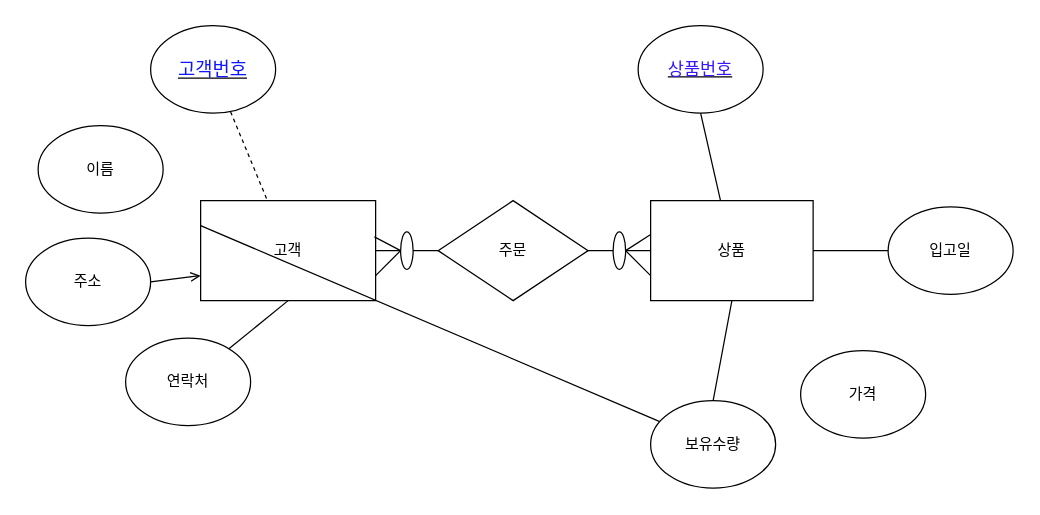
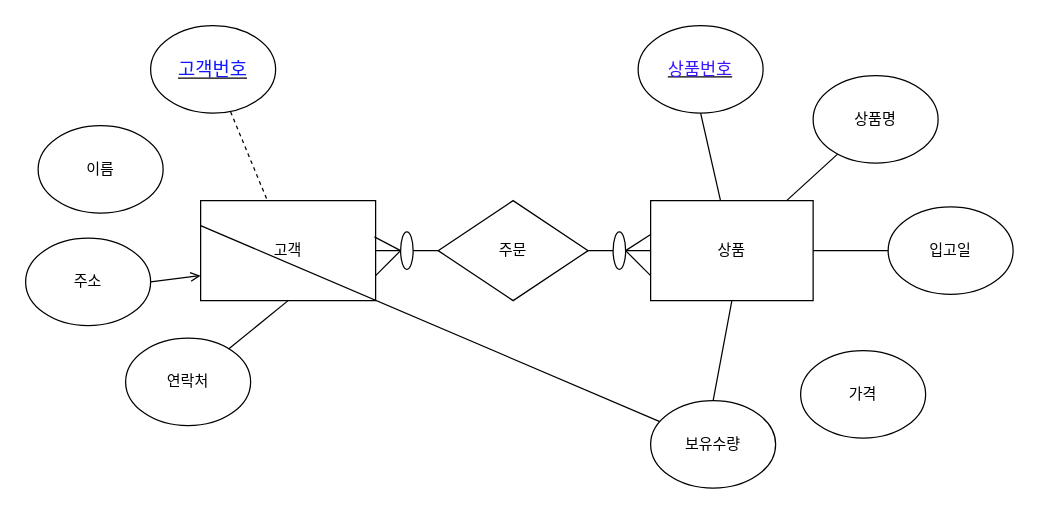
  <mxCell id="0" />
  <mxCell id="1" parent="0" />
  <mxCell id="2" value="고객" style="rounded=0;whiteSpace=wrap;html=1;" vertex="1" parent="1"><mxGeometry x="160" y="160" width="140" height="80" as="geometry" /></mxCell>
  <mxCell id="3" value="상품" style="rounded=0;whiteSpace=wrap;html=1;" vertex="1" parent="1"><mxGeometry x="520" y="160" width="130" height="80" as="geometry" /></mxCell>
  <mxCell id="4" value="&lt;u&gt;&lt;font color=&quot;#0f17ff&quot; style=&quot;font-size: 15px&quot;&gt;고객번호&lt;/font&gt;&lt;/u&gt;" style="ellipse;whiteSpace=wrap;html=1;" vertex="1" parent="1"><mxGeometry x="120" y="20" width="100" height="70" as="geometry" /></mxCell>
  <mxCell id="5" value="이름" style="ellipse;whiteSpace=wrap;html=1;" vertex="1" parent="1"><mxGeometry x="30" y="100" width="100" height="70" as="geometry" /></mxCell>
  <mxCell id="6" value="주소" style="ellipse;whiteSpace=wrap;html=1;" vertex="1" parent="1"><mxGeometry y="190" width="100" height="70" as="geometry" x="20" /></mxCell>
  <mxCell id="7" value="연락처" style="ellipse;whiteSpace=wrap;html=1;" vertex="1" parent="1"><mxGeometry x="100" y="270" width="100" height="70" as="geometry" /></mxCell>
  <mxCell id="8" value="" style="endArrow=none;html=1;exitX=0.64;exitY=0.986;exitDx=0;exitDy=0;exitPerimeter=0;dashed=1;" edge="1" parent="1" source="4" target="2"><mxGeometry width="50" height="50" relative="1" as="geometry"><mxPoint x="370" y="240" as="sourcePoint" /><mxPoint x="420" y="190" as="targetPoint" /></mxGeometry></mxCell>
  <mxCell id="9" value="" style="endArrow=none;html=1;exitX=0;exitY=0.25;exitDx=0;exitDy=0;" edge="1" parent="1" source="2" target="16"><mxGeometry width="50" height="50" relative="1" as="geometry"><mxPoint x="370" y="240" as="sourcePoint" /><mxPoint x="420" y="190" as="targetPoint" /></mxGeometry></mxCell>
  <mxCell id="10" value="" style="endArrow=open;html=1;exitX=1;exitY=0.5;exitDx=0;exitDy=0;entryX=0;entryY=0.75;entryDx=0;entryDy=0;" edge="1" parent="1" source="6" target="2"><mxGeometry width="50" height="50" relative="1" as="geometry"><mxPoint x="370" y="240" as="sourcePoint" /><mxPoint x="420" y="190" as="targetPoint" /></mxGeometry></mxCell>
  <mxCell id="11" value="" style="endArrow=none;html=1;entryX=0.5;entryY=1;entryDx=0;entryDy=0;" edge="1" parent="1" source="7" target="2"><mxGeometry width="50" height="50" relative="1" as="geometry"><mxPoint x="370" y="240" as="sourcePoint" /><mxPoint x="420" y="190" as="targetPoint" /></mxGeometry></mxCell>
  <mxCell id="12" value="&lt;u&gt;&lt;font color=&quot;#3617ff&quot; style=&quot;font-size: 14px&quot;&gt;상품번호&lt;/font&gt;&lt;/u&gt;" style="ellipse;whiteSpace=wrap;html=1;" vertex="1" parent="1"><mxGeometry x="510" y="20" width="100" height="70" as="geometry" /></mxCell>
+ <mxCell id="13" value="상품명" style="ellipse;whiteSpace=wrap;html=1;" vertex="1" parent="1"><mxGeometry x="650" y="60" width="100" height="70" as="geometry" /></mxCell>
  <mxCell id="14" value="입고일" style="ellipse;whiteSpace=wrap;html=1;" vertex="1" parent="1"><mxGeometry x="710" y="165" width="100" height="70" as="geometry" /></mxCell>
  <mxCell id="15" value="가격" style="ellipse;whiteSpace=wrap;html=1;" vertex="1" parent="1"><mxGeometry x="640" y="280" width="100" height="70" as="geometry" /></mxCell>
  <mxCell id="16" value="보유수량" style="ellipse;whiteSpace=wrap;html=1;" vertex="1" parent="1"><mxGeometry x="520" y="320" width="100" height="70" as="geometry" /></mxCell>
  <mxCell id="17" value="" style="endArrow=none;html=1;entryX=0.5;entryY=1;entryDx=0;entryDy=0;" edge="1" parent="1" source="3" target="12"><mxGeometry width="50" height="50" relative="1" as="geometry"><mxPoint x="410" y="240" as="sourcePoint" /><mxPoint x="460" y="190" as="targetPoint" /></mxGeometry></mxCell>
+ <mxCell id="18" value="" style="endArrow=none;html=1;" edge="1" parent="1" source="3" target="13"><mxGeometry width="50" height="50" relative="1" as="geometry"><mxPoint x="410" y="240" as="sourcePoint" /><mxPoint x="460" y="190" as="targetPoint" /></mxGeometry></mxCell>
  <mxCell id="19" value="" style="endArrow=none;html=1;entryX=0;entryY=0.5;entryDx=0;entryDy=0;exitX=1;exitY=0.5;exitDx=0;exitDy=0;" edge="1" parent="1" source="3" target="14"><mxGeometry width="50" height="50" relative="1" as="geometry"><mxPoint x="410" y="240" as="sourcePoint" /><mxPoint x="460" y="190" as="targetPoint" /></mxGeometry></mxCell>
  <mxCell id="20" value="" style="endArrow=none;html=1;entryX=0.5;entryY=0;entryDx=0;entryDy=0;exitX=0.5;exitY=1;exitDx=0;exitDy=0;" edge="1" parent="1" source="3" target="16"><mxGeometry width="50" height="50" relative="1" as="geometry"><mxPoint x="410" y="240" as="sourcePoint" /><mxPoint x="460" y="190" as="targetPoint" /></mxGeometry></mxCell>
  <mxCell id="21" value="주문" style="rhombus;whiteSpace=wrap;html=1;" vertex="1" parent="1"><mxGeometry x="350" y="160" width="120" height="80" as="geometry" /></mxCell>
  <mxCell id="22" value="" style="endArrow=none;html=1;exitX=1;exitY=0.5;exitDx=0;exitDy=0;entryX=0;entryY=0.5;entryDx=0;entryDy=0;" edge="1" parent="1" source="2" target="21"><mxGeometry width="50" height="50" relative="1" as="geometry"><mxPoint x="410" y="240" as="sourcePoint" /><mxPoint x="460" y="190" as="targetPoint" /></mxGeometry></mxCell>
  <mxCell id="23" value="" style="endArrow=none;html=1;entryX=0;entryY=0.5;entryDx=0;entryDy=0;exitX=1;exitY=0.5;exitDx=0;exitDy=0;" edge="1" parent="1" source="28" target="3"><mxGeometry width="50" height="50" relative="1" as="geometry"><mxPoint x="410" y="240" as="sourcePoint" /><mxPoint x="460" y="190" as="targetPoint" /></mxGeometry></mxCell>
  <mxCell id="24" value="" style="endArrow=none;html=1;entryX=0;entryY=0.338;entryDx=0;entryDy=0;entryPerimeter=0;" edge="1" parent="1" target="3"><mxGeometry width="50" height="50" relative="1" as="geometry"><mxPoint x="500" y="200" as="sourcePoint" /><mxPoint x="340" y="180" as="targetPoint" /></mxGeometry></mxCell>
  <mxCell id="25" value="" style="endArrow=none;html=1;entryX=0;entryY=0.75;entryDx=0;entryDy=0;" edge="1" parent="1" target="3"><mxGeometry width="50" height="50" relative="1" as="geometry"><mxPoint x="500" y="200" as="sourcePoint" /><mxPoint x="340" y="180" as="targetPoint" /></mxGeometry></mxCell>
  <mxCell id="26" value="" style="endArrow=none;html=1;exitX=0.993;exitY=0.363;exitDx=0;exitDy=0;exitPerimeter=0;" edge="1" parent="1" source="2"><mxGeometry width="50" height="50" relative="1" as="geometry"><mxPoint x="290" y="230" as="sourcePoint" /><mxPoint x="320" y="200" as="targetPoint" /></mxGeometry></mxCell>
  <mxCell id="27" value="" style="endArrow=none;html=1;" edge="1" parent="1"><mxGeometry width="50" height="50" relative="1" as="geometry"><mxPoint x="300" y="220" as="sourcePoint" /><mxPoint x="320" y="200" as="targetPoint" /></mxGeometry></mxCell>
  <mxCell id="28" value="" style="ellipse;whiteSpace=wrap;html=1;" vertex="1" parent="1"><mxGeometry x="490" y="185" width="10" height="30" as="geometry" /></mxCell>
  <mxCell id="29" value="" style="endArrow=none;html=1;entryX=0;entryY=0.5;entryDx=0;entryDy=0;exitX=1;exitY=0.5;exitDx=0;exitDy=0;" edge="1" parent="1" source="21" target="28"><mxGeometry width="50" height="50" relative="1" as="geometry"><mxPoint x="470" y="200" as="sourcePoint" /><mxPoint x="520" y="200" as="targetPoint" /></mxGeometry></mxCell>
  <mxCell id="30" value="" style="ellipse;whiteSpace=wrap;html=1;" vertex="1" parent="1"><mxGeometry x="320" y="185" width="10" height="30" as="geometry" /></mxCell>
